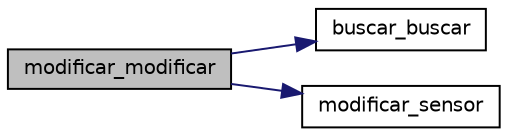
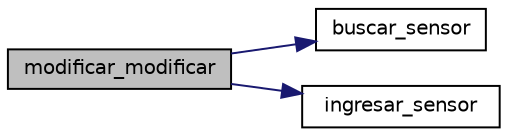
  digraph {
    rankdir=LR
    node [color=black fillcolor=white fontname=Helvetica fontsize=10 shape=record style=filled]
    edge [color=midnightblue fontname=Helvetica fontsize=10 labelfontname=Helvetica labelfontsize=10 style=solid]
    n1 [fillcolor=grey75 fontcolor=black height=0.2 label=modificar_modificar width=0.4]
-   n2 [height=0.2 label=buscar_buscar width=0.4]
-   n3 [height=0.2 label=modificar_sensor width=0.4]
+   n2 [height=0.2 label=buscar_sensor width=0.4]
+   n3 [height=0.2 label=ingresar_sensor width=0.4]
    n1 -> n2
    n1 -> n3
  }
